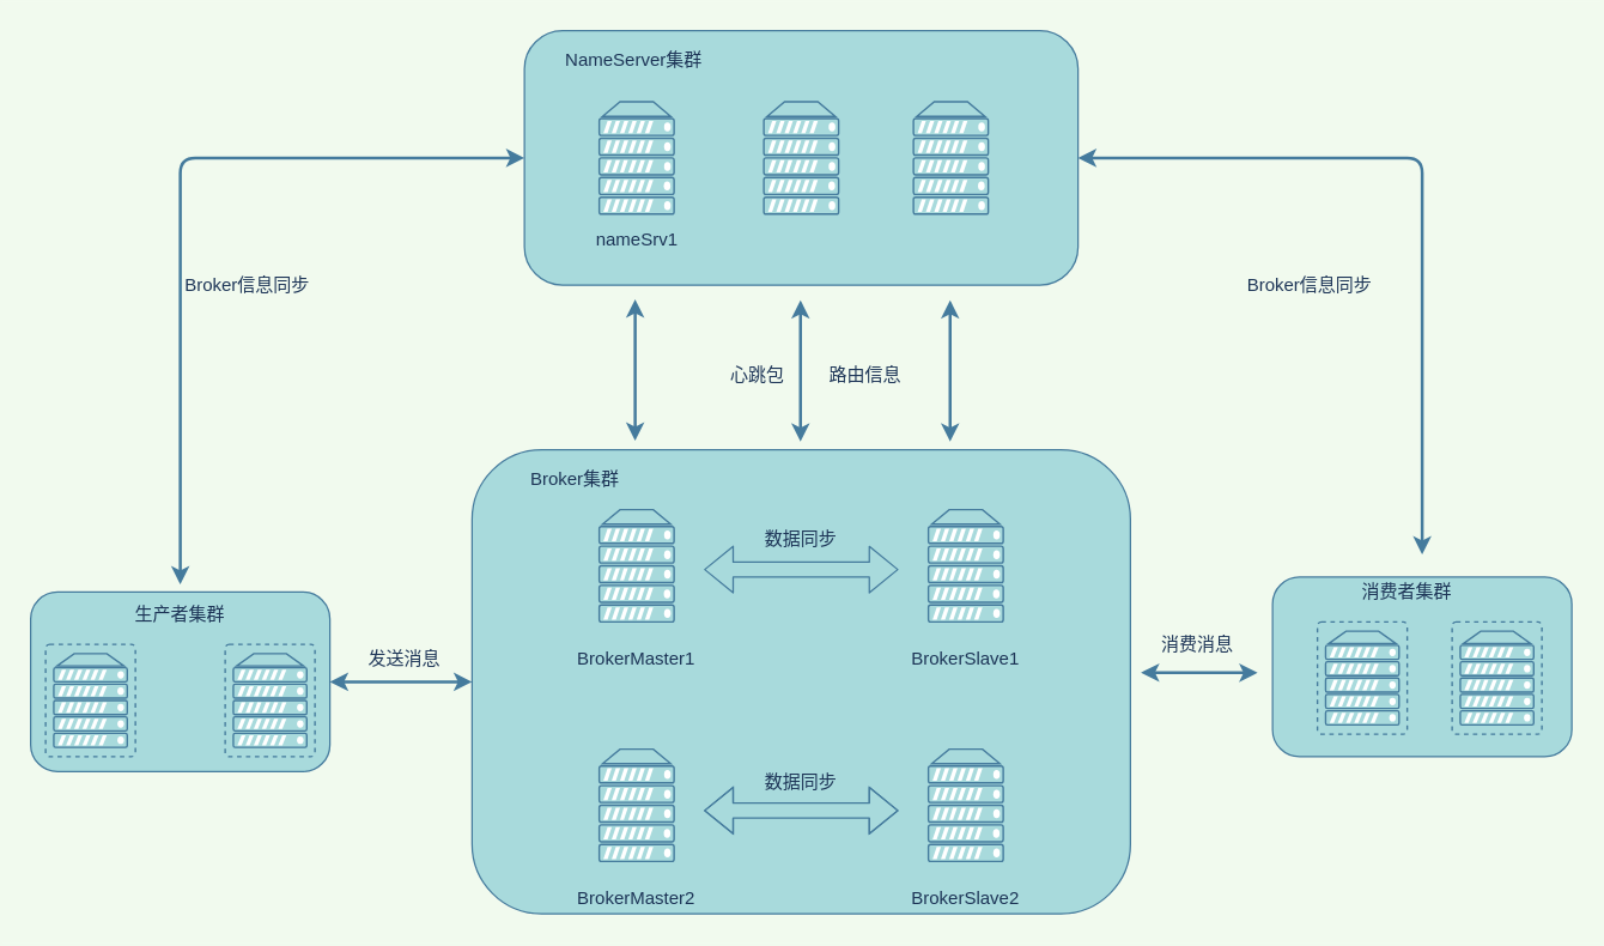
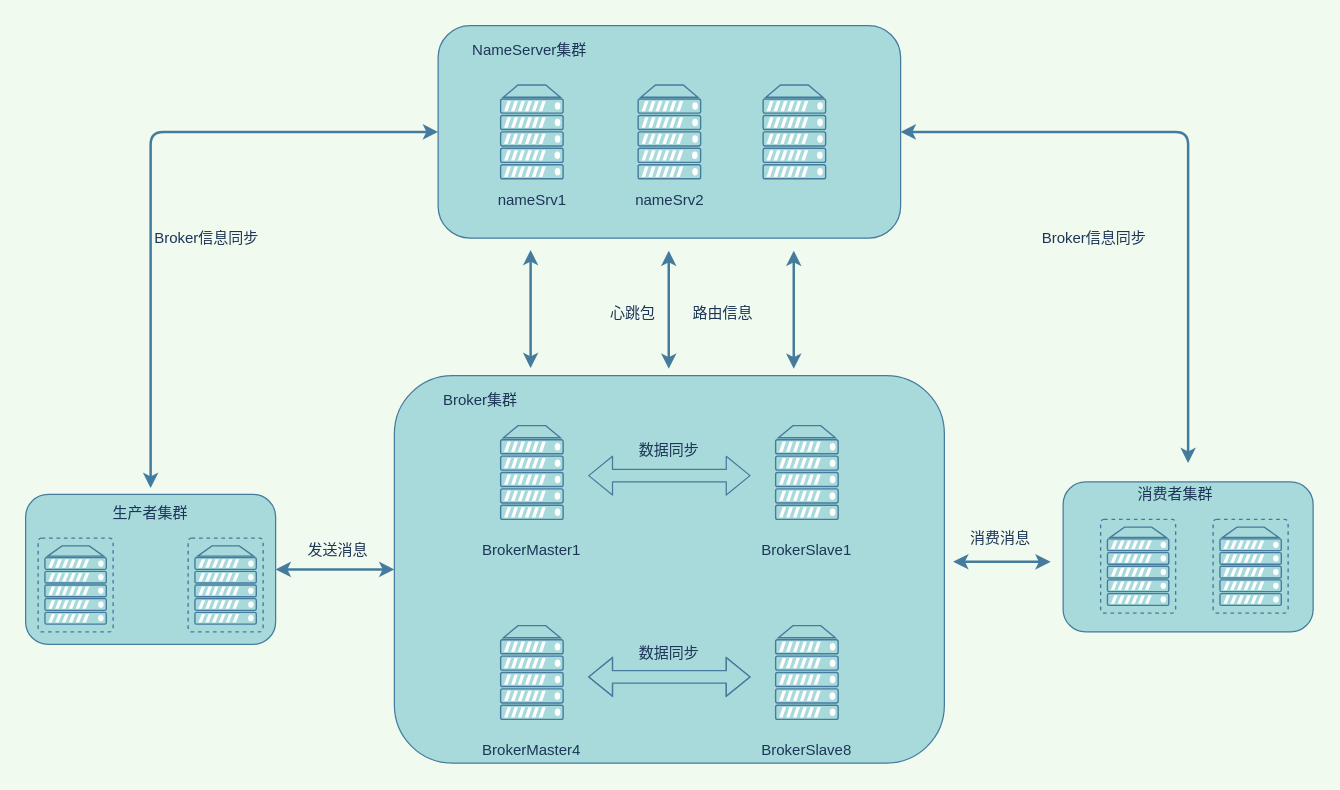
  <mxCell id="0" />
  <mxCell id="1" parent="0" />
  <mxCell id="2" value="" style="rounded=1;whiteSpace=wrap;html=1;fillColor=#A8DADC;strokeColor=#457B9D;fontColor=#1D3557;" vertex="1" parent="1"><mxGeometry x="350" y="20" width="370" height="170" as="geometry" /></mxCell>
  <mxCell id="3" value="" style="fontColor=#1D3557;verticalAlign=top;verticalLabelPosition=bottom;labelPosition=center;align=center;html=1;outlineConnect=0;fillColor=#A8DADC;strokeColor=#457B9D;gradientDirection=north;strokeWidth=2;shape=mxgraph.networks.server;" vertex="1" parent="1"><mxGeometry x="400" y="67.5" width="50" height="75" as="geometry" /></mxCell>
  <mxCell id="4" value="" style="fontColor=#1D3557;verticalAlign=top;verticalLabelPosition=bottom;labelPosition=center;align=center;html=1;outlineConnect=0;fillColor=#A8DADC;strokeColor=#457B9D;gradientDirection=north;strokeWidth=2;shape=mxgraph.networks.server;" vertex="1" parent="1"><mxGeometry x="510" y="67.5" width="50" height="75" as="geometry" /></mxCell>
  <mxCell id="5" value="" style="fontColor=#1D3557;verticalAlign=top;verticalLabelPosition=bottom;labelPosition=center;align=center;html=1;outlineConnect=0;fillColor=#A8DADC;strokeColor=#457B9D;gradientDirection=north;strokeWidth=2;shape=mxgraph.networks.server;" vertex="1" parent="1"><mxGeometry x="610" y="67.5" width="50" height="75" as="geometry" /></mxCell>
  <mxCell id="6" value="NameServer集群&amp;nbsp;" style="text;html=1;strokeColor=none;fillColor=none;align=center;verticalAlign=middle;whiteSpace=wrap;rounded=0;fontColor=#1D3557;" vertex="1" parent="1"><mxGeometry x="370" y="30" width="110" height="20" as="geometry" /></mxCell>
  <mxCell id="7" value="nameSrv1" style="text;html=1;strokeColor=none;fillColor=none;align=center;verticalAlign=middle;whiteSpace=wrap;rounded=0;fontColor=#1D3557;" vertex="1" parent="1"><mxGeometry x="387.5" y="150" width="75" height="20" as="geometry" /></mxCell>
+ <mxCell id="8" value="nameSrv2" style="text;html=1;strokeColor=none;fillColor=none;align=center;verticalAlign=middle;whiteSpace=wrap;rounded=0;fontColor=#1D3557;" vertex="1" parent="1"><mxGeometry x="497.5" y="150" width="75" height="20" as="geometry" /></mxCell>
  <mxCell id="9" value="" style="endArrow=classic;startArrow=classic;html=1;entryX=0.2;entryY=1.032;entryDx=0;entryDy=0;entryPerimeter=0;labelBackgroundColor=#F1FAEE;strokeColor=#457B9D;fontColor=#1D3557;strokeWidth=2;" edge="1" parent="1"><mxGeometry width="50" height="50" relative="1" as="geometry"><mxPoint x="424" y="294" as="sourcePoint" /><mxPoint x="424" y="199.44" as="targetPoint" /></mxGeometry></mxCell>
  <mxCell id="10" value="" style="endArrow=classic;startArrow=classic;html=1;entryX=0.2;entryY=1.032;entryDx=0;entryDy=0;entryPerimeter=0;labelBackgroundColor=#F1FAEE;strokeColor=#457B9D;fontColor=#1D3557;strokeWidth=2;" edge="1" parent="1"><mxGeometry width="50" height="50" relative="1" as="geometry"><mxPoint x="534.5" y="294.56" as="sourcePoint" /><mxPoint x="534.5" y="200" as="targetPoint" /></mxGeometry></mxCell>
  <mxCell id="11" value="" style="endArrow=classic;startArrow=classic;html=1;entryX=0.2;entryY=1.032;entryDx=0;entryDy=0;entryPerimeter=0;labelBackgroundColor=#F1FAEE;strokeColor=#457B9D;fontColor=#1D3557;strokeWidth=2;" edge="1" parent="1"><mxGeometry width="50" height="50" relative="1" as="geometry"><mxPoint x="634.5" y="294.56" as="sourcePoint" /><mxPoint x="634.5" y="200" as="targetPoint" /></mxGeometry></mxCell>
  <mxCell id="12" value="心跳包&amp;nbsp; &amp;nbsp; &amp;nbsp; &amp;nbsp; &amp;nbsp;路由信息" style="text;html=1;strokeColor=none;fillColor=none;align=center;verticalAlign=middle;whiteSpace=wrap;rounded=0;fontColor=#1D3557;" vertex="1" parent="1"><mxGeometry x="460" y="240" width="170" height="20" as="geometry" /></mxCell>
  <mxCell id="13" value="" style="rounded=1;whiteSpace=wrap;html=1;fillColor=#A8DADC;strokeColor=#457B9D;fontColor=#1D3557;" vertex="1" parent="1"><mxGeometry x="315" y="300" width="440" height="310" as="geometry" /></mxCell>
  <mxCell id="14" value="" style="fontColor=#1D3557;verticalAlign=top;verticalLabelPosition=bottom;labelPosition=center;align=center;html=1;outlineConnect=0;fillColor=#A8DADC;strokeColor=#457B9D;gradientDirection=north;strokeWidth=2;shape=mxgraph.networks.server;" vertex="1" parent="1"><mxGeometry x="400" y="340" width="50" height="75" as="geometry" /></mxCell>
  <mxCell id="15" value="" style="fontColor=#1D3557;verticalAlign=top;verticalLabelPosition=bottom;labelPosition=center;align=center;html=1;outlineConnect=0;fillColor=#A8DADC;strokeColor=#457B9D;gradientDirection=north;strokeWidth=2;shape=mxgraph.networks.server;" vertex="1" parent="1"><mxGeometry x="620" y="340" width="50" height="75" as="geometry" /></mxCell>
  <mxCell id="16" value="" style="fontColor=#1D3557;verticalAlign=top;verticalLabelPosition=bottom;labelPosition=center;align=center;html=1;outlineConnect=0;fillColor=#A8DADC;strokeColor=#457B9D;gradientDirection=north;strokeWidth=2;shape=mxgraph.networks.server;" vertex="1" parent="1"><mxGeometry x="400" y="500" width="50" height="75" as="geometry" /></mxCell>
  <mxCell id="17" value="" style="fontColor=#1D3557;verticalAlign=top;verticalLabelPosition=bottom;labelPosition=center;align=center;html=1;outlineConnect=0;fillColor=#A8DADC;strokeColor=#457B9D;gradientDirection=north;strokeWidth=2;shape=mxgraph.networks.server;" vertex="1" parent="1"><mxGeometry x="620" y="500" width="50" height="75" as="geometry" /></mxCell>
  <mxCell id="18" value="Broker集群" style="text;html=1;strokeColor=none;fillColor=none;align=center;verticalAlign=middle;whiteSpace=wrap;rounded=0;fontColor=#1D3557;" vertex="1" parent="1"><mxGeometry x="318" y="310" width="132" height="20" as="geometry" /></mxCell>
  <mxCell id="19" value="BrokerMaster1" style="text;html=1;strokeColor=none;fillColor=none;align=center;verticalAlign=middle;whiteSpace=wrap;rounded=0;fontColor=#1D3557;" vertex="1" parent="1"><mxGeometry x="370" y="430" width="110" height="20" as="geometry" /></mxCell>
- <mxCell id="20" value="BrokerMaster2" style="text;html=1;strokeColor=none;fillColor=none;align=center;verticalAlign=middle;whiteSpace=wrap;rounded=0;fontColor=#1D3557;" vertex="1" parent="1"><mxGeometry x="370" y="590" width="110" height="20" as="geometry" /></mxCell>
+ <mxCell id="20" value="BrokerMaster4" style="text;html=1;strokeColor=none;fillColor=none;align=center;verticalAlign=middle;whiteSpace=wrap;rounded=0;fontColor=#1D3557;" vertex="1" parent="1"><mxGeometry x="370" y="590" width="110" height="20" as="geometry" /></mxCell>
  <mxCell id="21" value="BrokerSlave1" style="text;html=1;strokeColor=none;fillColor=none;align=center;verticalAlign=middle;whiteSpace=wrap;rounded=0;fontColor=#1D3557;" vertex="1" parent="1"><mxGeometry x="590" y="430" width="110" height="20" as="geometry" /></mxCell>
- <mxCell id="22" value="BrokerSlave2" style="text;html=1;strokeColor=none;fillColor=none;align=center;verticalAlign=middle;whiteSpace=wrap;rounded=0;fontColor=#1D3557;" vertex="1" parent="1"><mxGeometry x="590" y="590" width="110" height="20" as="geometry" /></mxCell>
+ <mxCell id="22" value="BrokerSlave8" style="text;html=1;strokeColor=none;fillColor=none;align=center;verticalAlign=middle;whiteSpace=wrap;rounded=0;fontColor=#1D3557;" vertex="1" parent="1"><mxGeometry x="590" y="590" width="110" height="20" as="geometry" /></mxCell>
  <mxCell id="23" value="" style="shape=flexArrow;endArrow=classic;startArrow=classic;html=1;labelBackgroundColor=#F1FAEE;strokeColor=#457B9D;fontColor=#1D3557;" edge="1" parent="1"><mxGeometry width="50" height="50" relative="1" as="geometry"><mxPoint x="470" y="380" as="sourcePoint" /><mxPoint x="600" y="380" as="targetPoint" /></mxGeometry></mxCell>
  <mxCell id="24" value="数据同步" style="text;html=1;strokeColor=none;fillColor=none;align=center;verticalAlign=middle;whiteSpace=wrap;rounded=0;fontColor=#1D3557;" vertex="1" parent="1"><mxGeometry x="505" y="350" width="60" height="20" as="geometry" /></mxCell>
  <mxCell id="25" value="" style="shape=flexArrow;endArrow=classic;startArrow=classic;html=1;labelBackgroundColor=#F1FAEE;strokeColor=#457B9D;fontColor=#1D3557;" edge="1" parent="1"><mxGeometry width="50" height="50" relative="1" as="geometry"><mxPoint x="470" y="541" as="sourcePoint" /><mxPoint x="600" y="541" as="targetPoint" /><Array as="points"><mxPoint x="550" y="541" /></Array></mxGeometry></mxCell>
  <mxCell id="26" value="数据同步" style="text;html=1;strokeColor=none;fillColor=none;align=center;verticalAlign=middle;whiteSpace=wrap;rounded=0;fontColor=#1D3557;" vertex="1" parent="1"><mxGeometry x="505" y="490" width="60" height="64" as="geometry" /></mxCell>
  <mxCell id="27" value="" style="rounded=1;whiteSpace=wrap;html=1;fillColor=#A8DADC;strokeColor=#457B9D;fontColor=#1D3557;" vertex="1" parent="1"><mxGeometry x="20" y="395" width="200" height="120" as="geometry" /></mxCell>
  <mxCell id="28" value="" style="fontColor=#1D3557;verticalAlign=top;verticalLabelPosition=bottom;labelPosition=center;align=center;html=1;outlineConnect=0;fillColor=#A8DADC;strokeColor=#457B9D;gradientDirection=north;strokeWidth=2;shape=mxgraph.networks.virtual_server;" vertex="1" parent="1"><mxGeometry x="30" y="430" width="60" height="75" as="geometry" /></mxCell>
  <mxCell id="29" value="" style="fontColor=#1D3557;verticalAlign=top;verticalLabelPosition=bottom;labelPosition=center;align=center;html=1;outlineConnect=0;fillColor=#A8DADC;strokeColor=#457B9D;gradientDirection=north;strokeWidth=2;shape=mxgraph.networks.virtual_server;" vertex="1" parent="1"><mxGeometry x="150" y="430" width="60" height="75" as="geometry" /></mxCell>
  <mxCell id="30" value="生产者集群" style="text;html=1;strokeColor=none;fillColor=none;align=center;verticalAlign=middle;whiteSpace=wrap;rounded=0;fontColor=#1D3557;" vertex="1" parent="1"><mxGeometry x="70" y="400" width="100" height="20" as="geometry" /></mxCell>
  <mxCell id="31" value="" style="rounded=1;whiteSpace=wrap;html=1;fillColor=#A8DADC;strokeColor=#457B9D;fontColor=#1D3557;" vertex="1" parent="1"><mxGeometry x="850" y="385" width="200" height="120" as="geometry" /></mxCell>
  <mxCell id="32" value="" style="fontColor=#1D3557;verticalAlign=top;verticalLabelPosition=bottom;labelPosition=center;align=center;html=1;outlineConnect=0;fillColor=#A8DADC;strokeColor=#457B9D;gradientDirection=north;strokeWidth=2;shape=mxgraph.networks.virtual_server;" vertex="1" parent="1"><mxGeometry x="880" y="415" width="60" height="75" as="geometry" /></mxCell>
  <mxCell id="33" value="" style="fontColor=#1D3557;verticalAlign=top;verticalLabelPosition=bottom;labelPosition=center;align=center;html=1;outlineConnect=0;fillColor=#A8DADC;strokeColor=#457B9D;gradientDirection=north;strokeWidth=2;shape=mxgraph.networks.virtual_server;" vertex="1" parent="1"><mxGeometry x="970" y="415" width="60" height="75" as="geometry" /></mxCell>
  <mxCell id="34" value="消费者集群" style="text;html=1;strokeColor=none;fillColor=none;align=center;verticalAlign=middle;whiteSpace=wrap;rounded=0;fontColor=#1D3557;" vertex="1" parent="1"><mxGeometry x="890" y="385" width="100" height="20" as="geometry" /></mxCell>
  <mxCell id="35" value="" style="endArrow=classic;startArrow=classic;html=1;entryX=0;entryY=0.5;entryDx=0;entryDy=0;labelBackgroundColor=#F1FAEE;strokeColor=#457B9D;fontColor=#1D3557;strokeWidth=2;" edge="1" parent="1" target="2"><mxGeometry width="50" height="50" relative="1" as="geometry"><mxPoint x="120" y="390" as="sourcePoint" /><mxPoint x="350" y="310" as="targetPoint" /><Array as="points"><mxPoint x="120" y="105" /></Array></mxGeometry></mxCell>
  <mxCell id="36" value="Broker信息同步" style="text;html=1;strokeColor=none;fillColor=none;align=center;verticalAlign=middle;whiteSpace=wrap;rounded=0;fontColor=#1D3557;" vertex="1" parent="1"><mxGeometry x="100" y="180" width="130" height="20" as="geometry" /></mxCell>
  <mxCell id="37" value="" style="endArrow=classic;startArrow=classic;html=1;exitX=1;exitY=0.5;exitDx=0;exitDy=0;labelBackgroundColor=#F1FAEE;strokeColor=#457B9D;fontColor=#1D3557;strokeWidth=2;" edge="1" parent="1" source="2"><mxGeometry width="50" height="50" relative="1" as="geometry"><mxPoint x="660" y="360" as="sourcePoint" /><mxPoint x="950" y="370" as="targetPoint" /><Array as="points"><mxPoint x="950" y="105" /></Array></mxGeometry></mxCell>
  <mxCell id="38" value="Broker信息同步" style="text;html=1;strokeColor=none;fillColor=none;align=center;verticalAlign=middle;whiteSpace=wrap;rounded=0;fontColor=#1D3557;" vertex="1" parent="1"><mxGeometry x="810" y="180" width="130" height="20" as="geometry" /></mxCell>
  <mxCell id="39" value="" style="endArrow=classic;startArrow=classic;html=1;exitX=1;exitY=0.5;exitDx=0;exitDy=0;entryX=0;entryY=0.5;entryDx=0;entryDy=0;labelBackgroundColor=#F1FAEE;strokeColor=#457B9D;fontColor=#1D3557;strokeWidth=2;" edge="1" parent="1" source="27" target="13"><mxGeometry width="50" height="50" relative="1" as="geometry"><mxPoint x="274" y="440" as="sourcePoint" /><mxPoint x="324" y="390" as="targetPoint" /></mxGeometry></mxCell>
  <mxCell id="40" value="" style="endArrow=classic;startArrow=classic;html=1;exitX=1;exitY=0.5;exitDx=0;exitDy=0;labelBackgroundColor=#F1FAEE;strokeColor=#457B9D;fontColor=#1D3557;strokeWidth=2;" edge="1" parent="1"><mxGeometry width="50" height="50" relative="1" as="geometry"><mxPoint x="762" y="448.82" as="sourcePoint" /><mxPoint x="840" y="449" as="targetPoint" /></mxGeometry></mxCell>
  <mxCell id="41" value="发送消息" style="text;html=1;strokeColor=none;fillColor=none;align=center;verticalAlign=middle;whiteSpace=wrap;rounded=0;fontColor=#1D3557;" vertex="1" parent="1"><mxGeometry x="240" y="425" width="60" height="30" as="geometry" /></mxCell>
  <mxCell id="42" value="消费消息" style="text;html=1;strokeColor=none;fillColor=none;align=center;verticalAlign=middle;whiteSpace=wrap;rounded=0;fontColor=#1D3557;strokeWidth=2;" vertex="1" parent="1"><mxGeometry x="770" y="415" width="60" height="30" as="geometry" /></mxCell>
